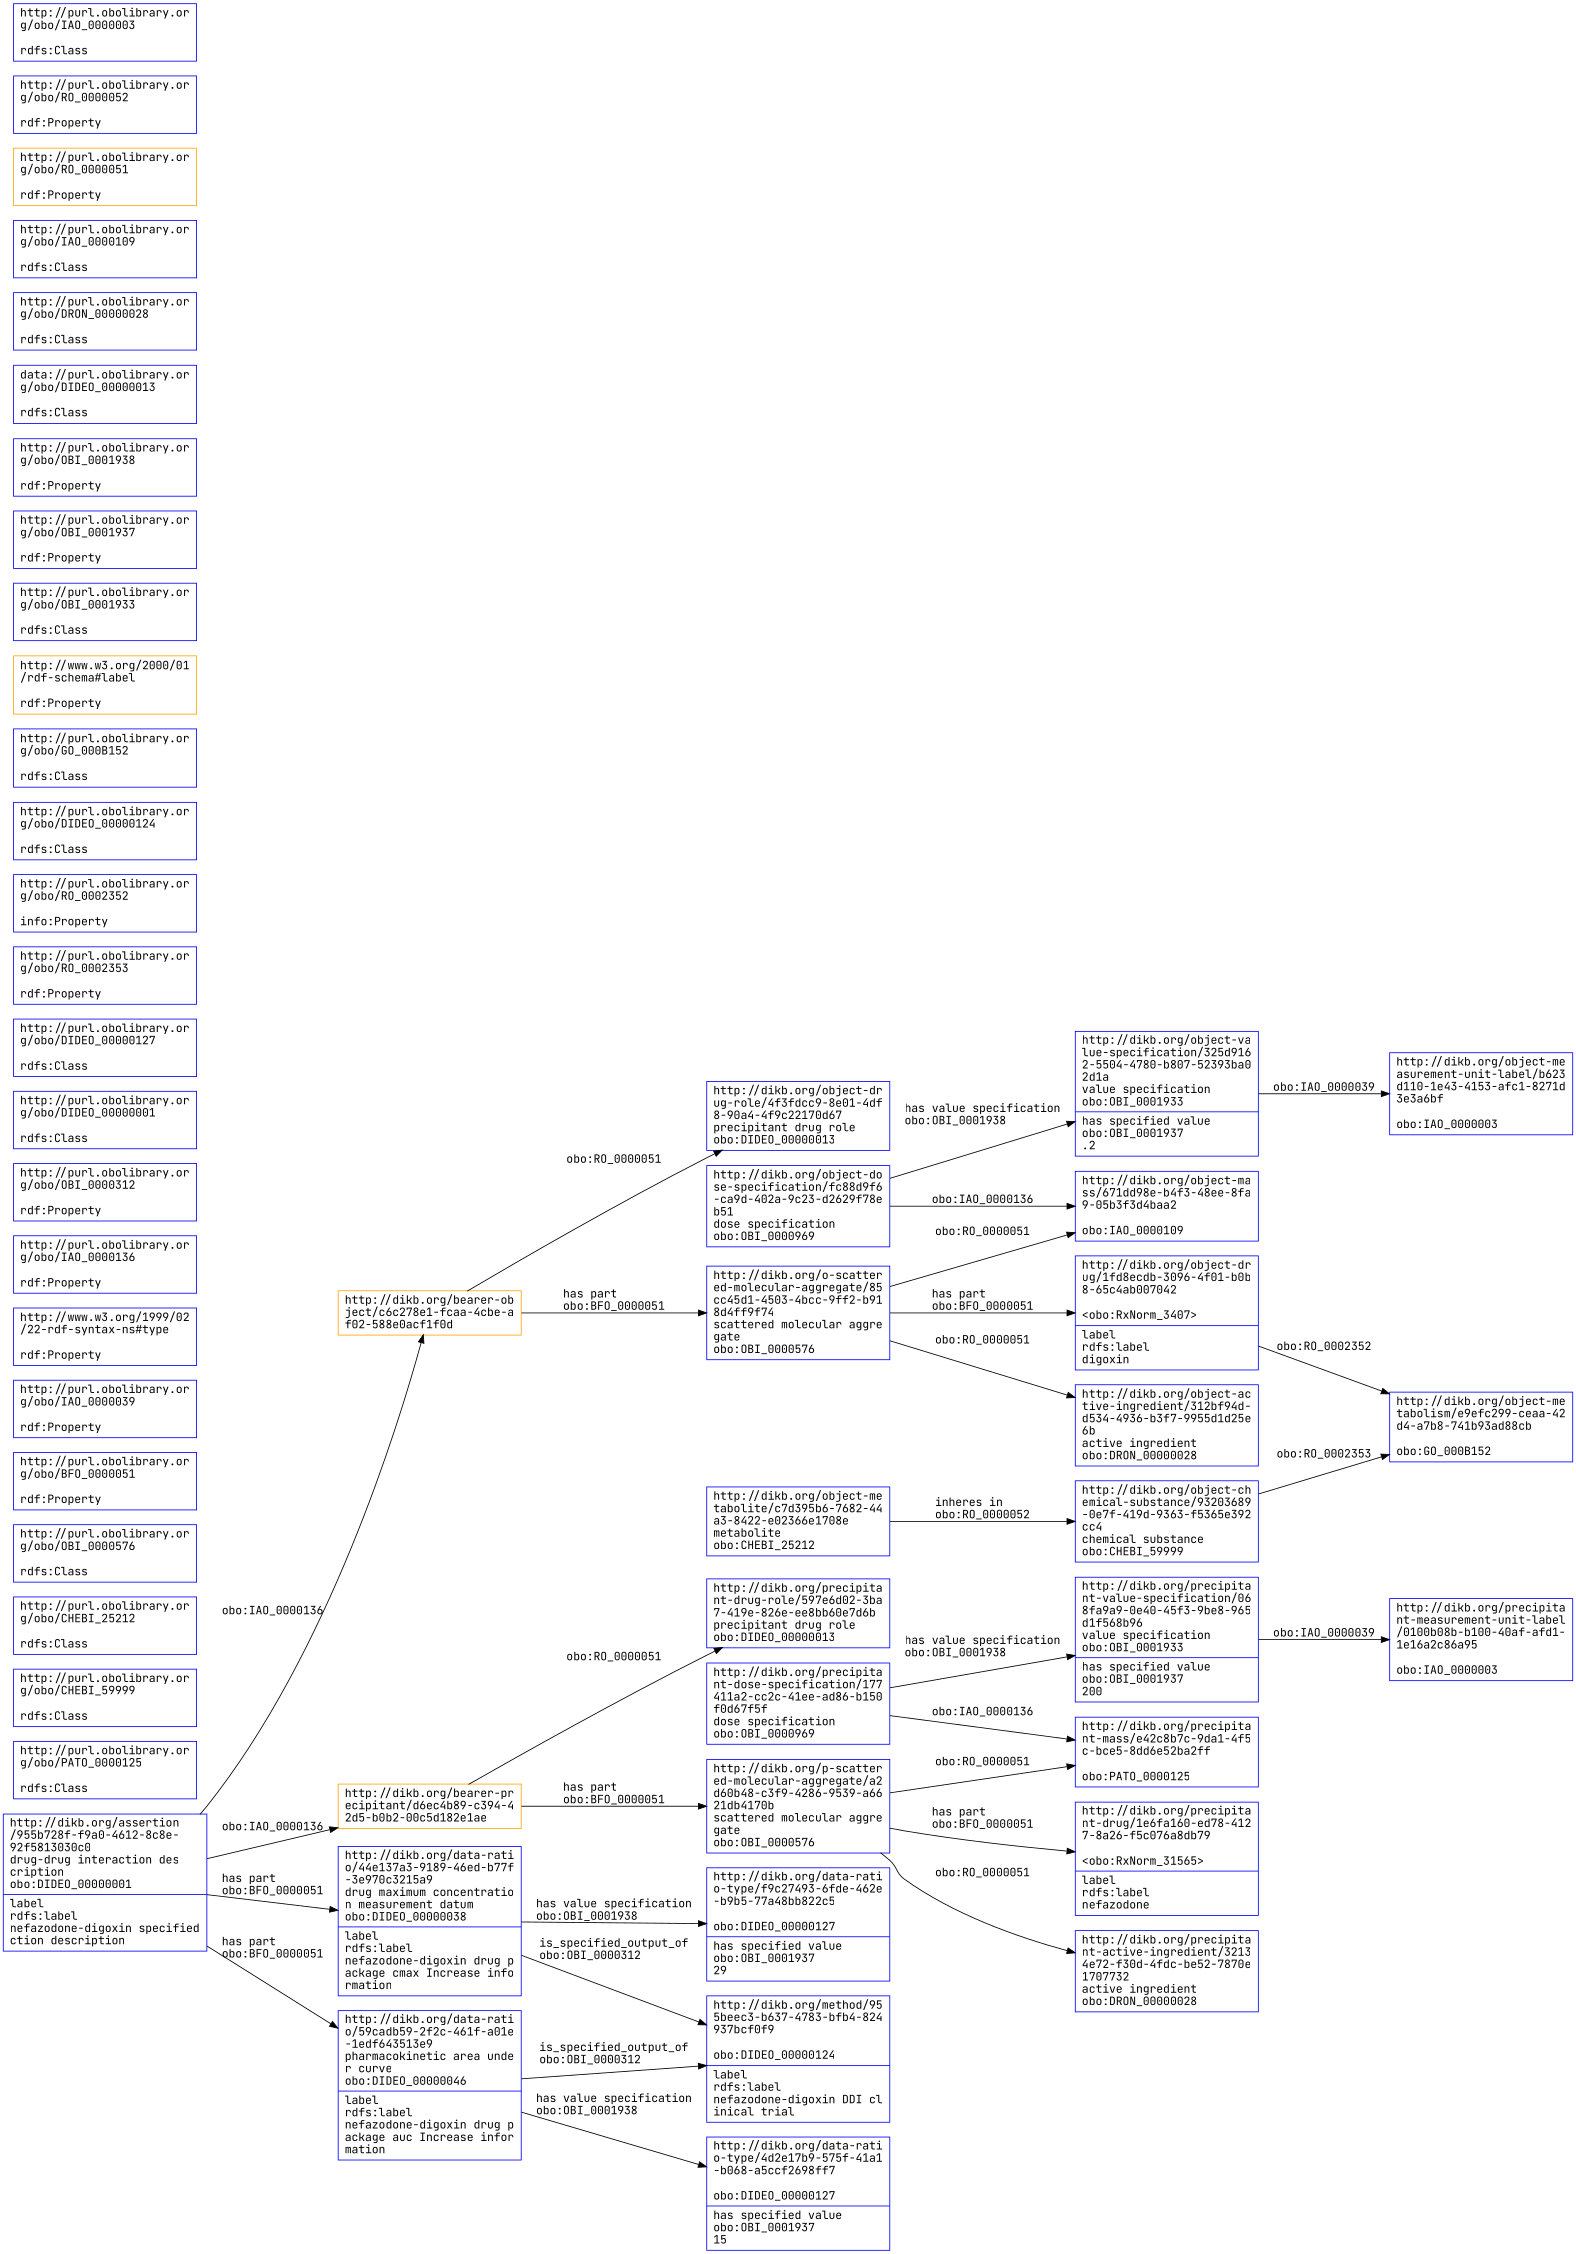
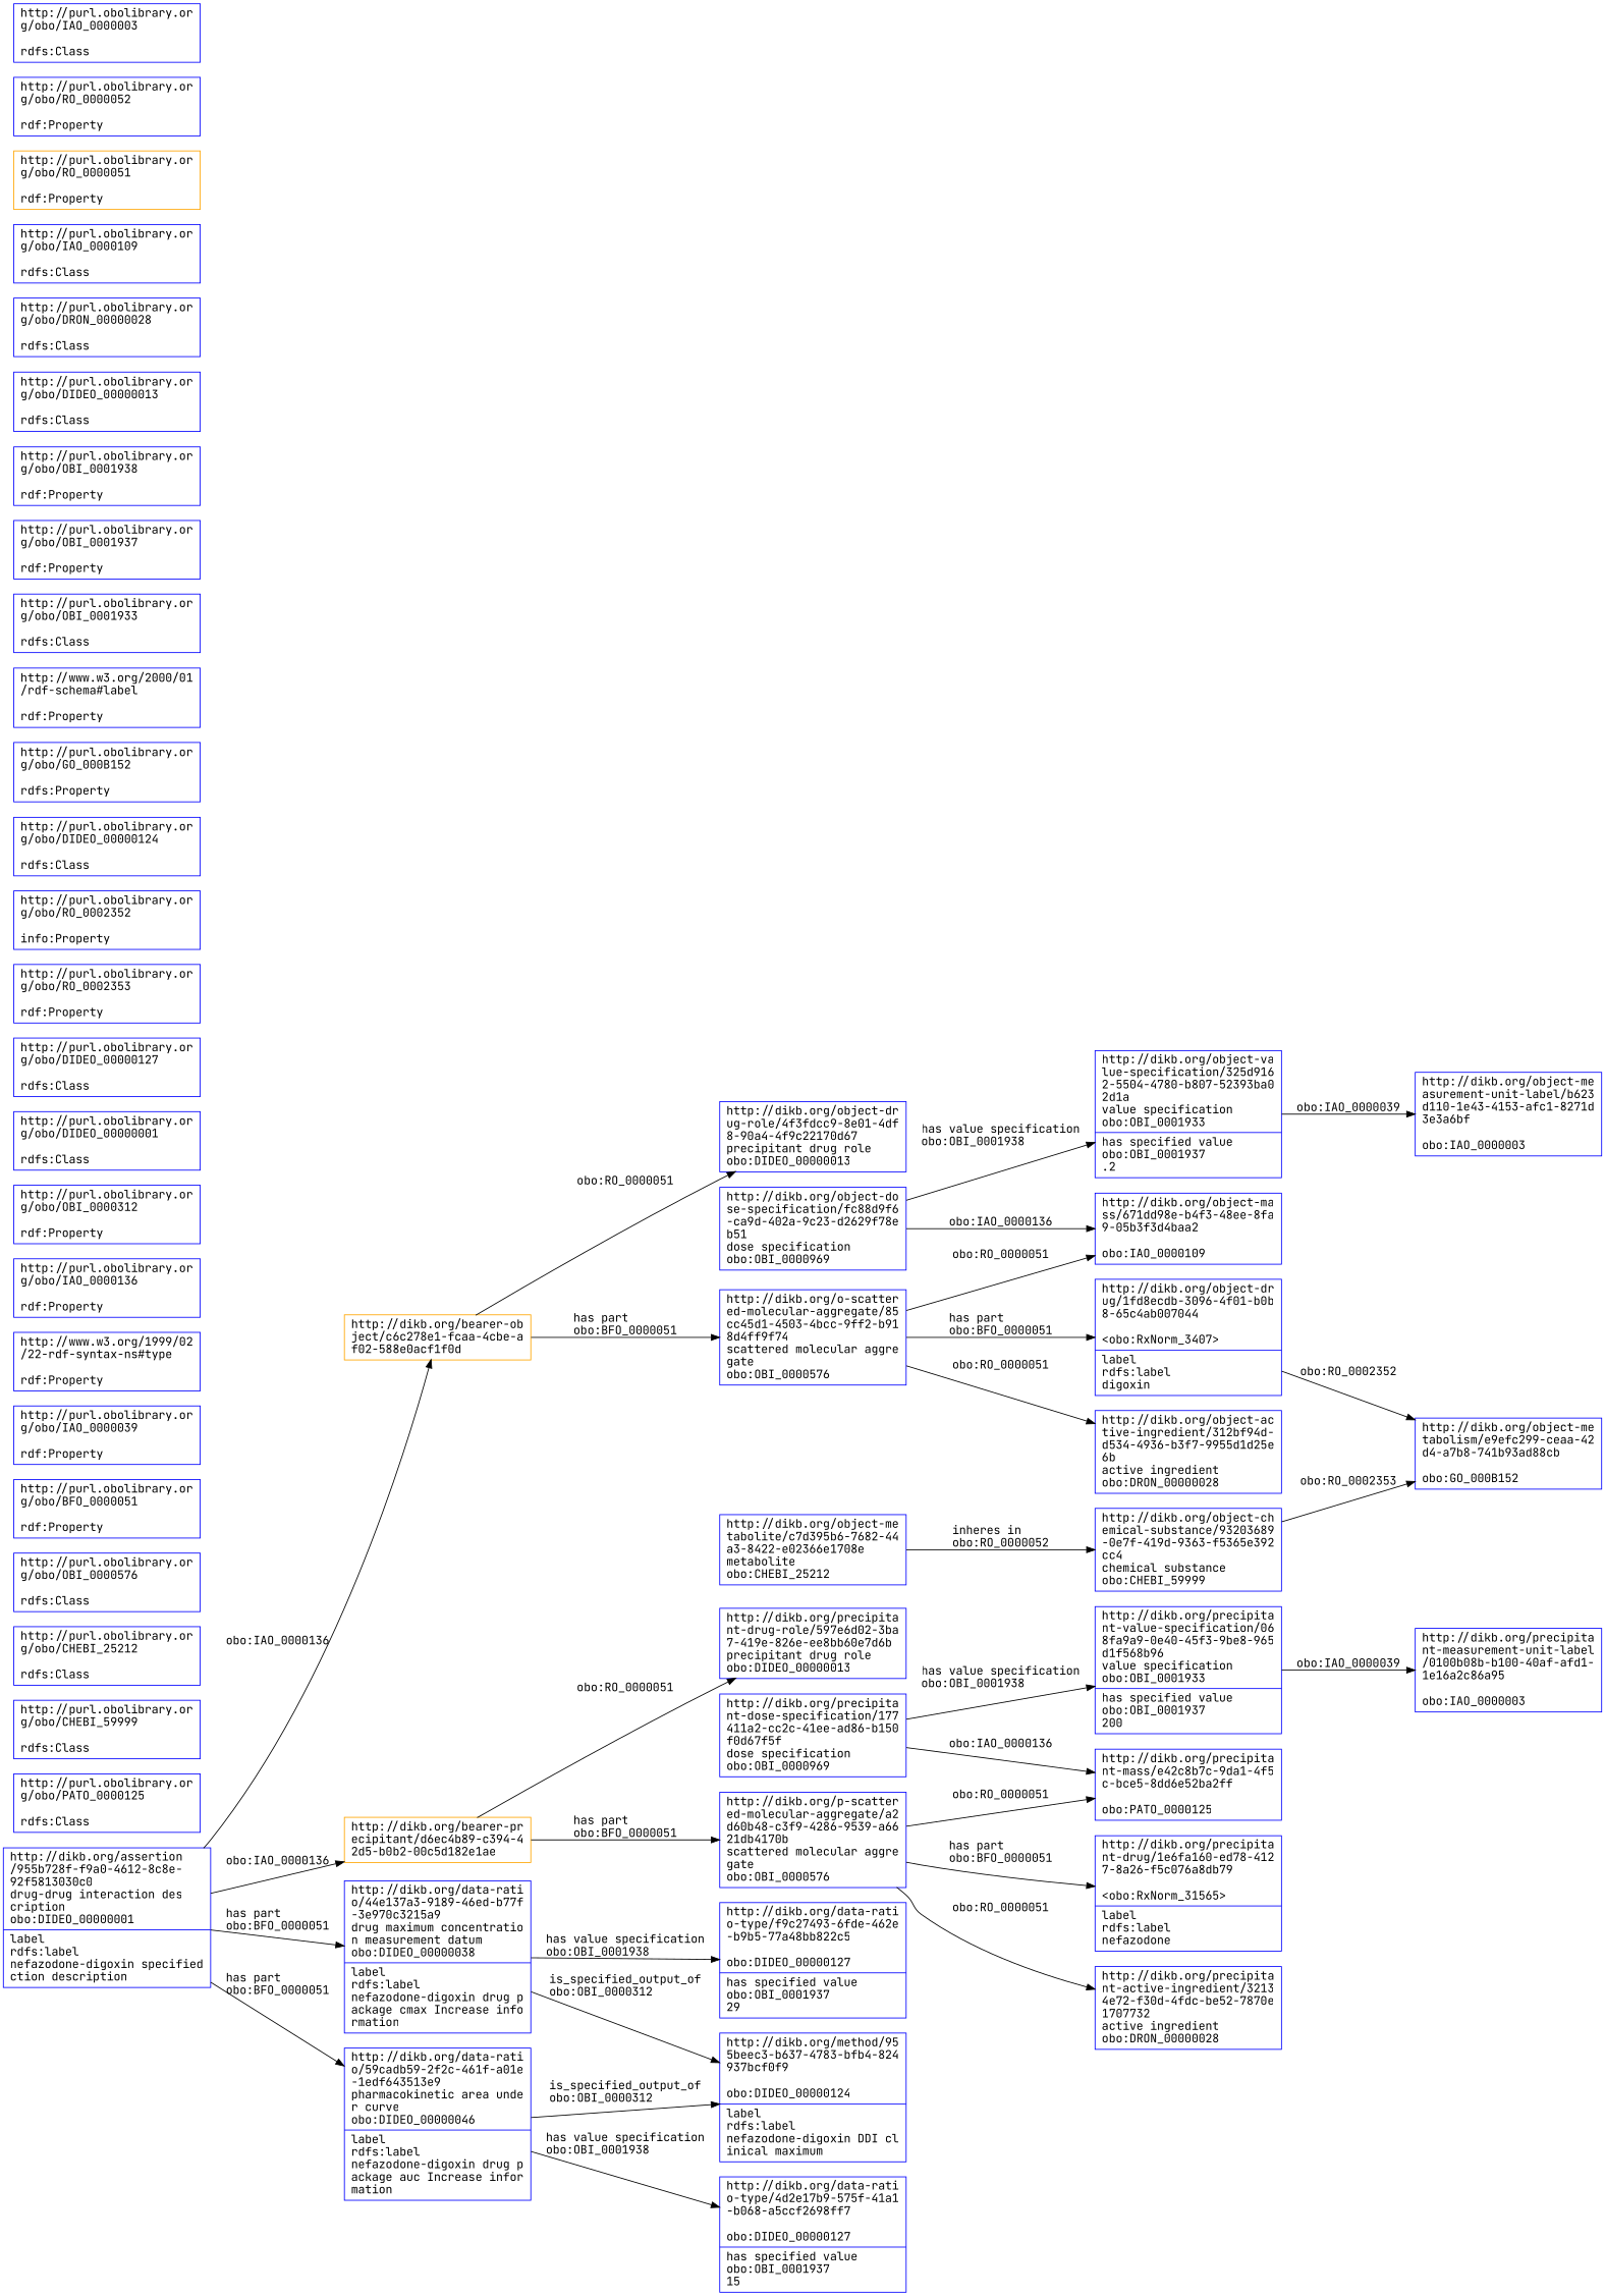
  digraph {
    fontname="JetBrains Mono"
    rankdir=LR
    node [color=blue fontname="JetBrains Mono" shape=record]
    edge [fontname="JetBrains Mono"]
    n1 [color=orange label="http://dikb.org/bearer-ob\lject/c6c278e1-fcaa-4cbe-a\lf02-588e0acf1f0d\l"]
    n2 [label="http://dikb.org/object-dr\lug-role/4f3fdcc9-8e01-4df\l8-90a4-4f9c22170d67\lprecipitant drug role\lobo:DIDEO_00000013\l"]
    n3 [label="http://dikb.org/o-scatter\led-molecular-aggregate/85\lcc45d1-4503-4bcc-9ff2-b91\l8d4ff9f74\lscattered molecular aggre\lgate\lobo:OBI_0000576\l"]
    n4 [label="http://dikb.org/object-ma\lss/671dd98e-b4f3-48ee-8fa\l9-05b3f3d4baa2\l\lobo:IAO_0000109\l"]
-   n5 [label="http://dikb.org/object-dr\lug/1fd8ecdb-3096-4f01-b0b\l8-65c4ab007042\l\l\<obo:RxNorm_3407\>\l|label\lrdfs:label\ldigoxin\l"]
+   n5 [label="http://dikb.org/object-dr\lug/1fd8ecdb-3096-4f01-b0b\l8-65c4ab007044\l\l\<obo:RxNorm_3407\>\l|label\lrdfs:label\ldigoxin\l"]
    n6 [label="http://dikb.org/object-ac\ltive-ingredient/312bf94d-\ld534-4936-b3f7-9955d1d25e\l6b\lactive ingredient\lobo:DRON_00000028\l"]
    n7 [label="http://dikb.org/object-me\ltabolism/e9efc299-ceaa-42\ld4-a7b8-741b93ad88cb\l\lobo:GO_000B152\l"]
    n8 [label="http://dikb.org/precipita\lnt-measurement-unit-label\l/0100b08b-b100-40af-afd1-\l1e16a2c86a95\l\lobo:IAO_0000003\l"]
    n9 [label="http://purl.obolibrary.or\lg/obo/PATO_0000125\l\lrdfs:Class\l"]
    n10 [label="http://purl.obolibrary.or\lg/obo/CHEBI_59999\l\lrdfs:Class\l"]
    n11 [label="http://purl.obolibrary.or\lg/obo/CHEBI_25212\l\lrdfs:Class\l"]
    n12 [label="http://purl.obolibrary.or\lg/obo/OBI_0000576\l\lrdfs:Class\l"]
    n13 [label="http://dikb.org/object-me\ltabolite/c7d395b6-7682-44\la3-8422-e02366e1708e\lmetabolite\lobo:CHEBI_25212\l"]
    n14 [label="http://dikb.org/object-ch\lemical-substance/93203689\l-0e7f-419d-9363-f5365e392\lcc4\lchemical substance\lobo:CHEBI_59999\l"]
    n15 [label="http://dikb.org/precipita\lnt-dose-specification/177\l411a2-cc2c-41ee-ad86-b150\lf0d67f5f\ldose specification\lobo:OBI_0000969\l"]
    n16 [label="http://dikb.org/precipita\lnt-mass/e42c8b7c-9da1-4f5\lc-bce5-8dd6e52ba2ff\l\lobo:PATO_0000125\l"]
    n17 [label="http://dikb.org/precipita\lnt-value-specification/06\l8fa9a9-0e40-45f3-9be8-965\ld1f568b96\lvalue specification\lobo:OBI_0001933\l|has specified value\lobo:OBI_0001937\l200\l"]
    n18 [label="http://dikb.org/object-va\llue-specification/325d916\l2-5504-4780-b807-52393ba0\l2d1a\lvalue specification\lobo:OBI_0001933\l|has specified value\lobo:OBI_0001937\l.2\l"]
    n19 [label="http://dikb.org/object-me\lasurement-unit-label/b623\ld110-1e43-4153-afc1-8271d\l3e3a6bf\l\lobo:IAO_0000003\l"]
    n20 [label="http://dikb.org/precipita\lnt-drug/1e6fa160-ed78-412\l7-8a26-f5c076a8db79\l\l\<obo:RxNorm_31565\>\l|label\lrdfs:label\lnefazodone\l"]
    n21 [label="http://purl.obolibrary.or\lg/obo/BFO_0000051\l\lrdf:Property\l"]
    n22 [label="http://purl.obolibrary.or\lg/obo/IAO_0000039\l\lrdf:Property\l"]
    n23 [label="http://www.w3.org/1999/02\l/22-rdf-syntax-ns#type\l\lrdf:Property\l"]
    n24 [label="http://dikb.org/precipita\lnt-drug-role/597e6d02-3ba\l7-419e-826e-ee8bb60e7d6b\lprecipitant drug role\lobo:DIDEO_00000013\l"]
    n25 [color=orange label="http://dikb.org/bearer-pr\lecipitant/d6ec4b89-c394-4\l2d5-b0b2-00c5d182e1ae\l"]
    n26 [label="http://dikb.org/p-scatter\led-molecular-aggregate/a2\ld60b48-c3f9-4286-9539-a66\l21db4170b\lscattered molecular aggre\lgate\lobo:OBI_0000576\l"]
    n27 [label="http://dikb.org/precipita\lnt-active-ingredient/3213\l4e72-f30d-4fdc-be52-7870e\l1707732\lactive ingredient\lobo:DRON_00000028\l"]
    n28 [label="http://purl.obolibrary.or\lg/obo/IAO_0000136\l\lrdf:Property\l"]
    n29 [label="http://purl.obolibrary.or\lg/obo/OBI_0000312\l\lrdf:Property\l"]
    n30 [label="http://purl.obolibrary.or\lg/obo/DIDEO_00000001\l\lrdfs:Class\l"]
    n31 [label="http://purl.obolibrary.or\lg/obo/DIDEO_00000127\l\lrdfs:Class\l"]
    n32 [label="http://purl.obolibrary.or\lg/obo/RO_0002353\l\lrdf:Property\l"]
    n33 [label="http://purl.obolibrary.or\lg/obo/RO_0002352\l\linfo:Property\l"]
    n34 [label="http://purl.obolibrary.or\lg/obo/DIDEO_00000124\l\lrdfs:Class\l"]
-   n35 [label="http://dikb.org/method/95\l5beec3-b637-4783-bfb4-824\l937bcf0f9\l\lobo:DIDEO_00000124\l|label\lrdfs:label\lnefazodone-digoxin DDI cl\linical trial\l"]
+   n35 [label="http://dikb.org/method/95\l5beec3-b637-4783-bfb4-824\l937bcf0f9\l\lobo:DIDEO_00000124\l|label\lrdfs:label\lnefazodone-digoxin DDI cl\linical maximum\l"]
    n36 [label="http://dikb.org/assertion\l/955b728f-f9a0-4612-8c8e-\l92f5813030c0\ldrug-drug interaction des\lcription\lobo:DIDEO_00000001\l|label\lrdfs:label\lnefazodone-digoxin specified\lction description\l"]
    n37 [label="http://dikb.org/data-rati\lo/44e137a3-9189-46ed-b77f\l-3e970c3215a9\ldrug maximum concentratio\ln measurement datum\lobo:DIDEO_00000038\l|label\lrdfs:label\lnefazodone-digoxin drug p\lackage cmax Increase info\lrmation\l"]
    n38 [label="http://dikb.org/data-rati\lo/59cadb59-2f2c-461f-a01e\l-1edf643513e9\lpharmacokinetic area unde\lr curve\lobo:DIDEO_00000046\l|label\lrdfs:label\lnefazodone-digoxin drug p\lackage auc Increase infor\lmation\l"]
    n39 [label="http://dikb.org/data-rati\lo-type/f9c27493-6fde-462e\l-b9b5-77a48bb822c5\l\lobo:DIDEO_00000127\l|has specified value\lobo:OBI_0001937\l29\l"]
    n40 [label="http://dikb.org/data-rati\lo-type/4d2e17b9-575f-41a1\l-b068-a5ccf2698ff7\l\lobo:DIDEO_00000127\l|has specified value\lobo:OBI_0001937\l15\l"]
-   n41 [label="http://purl.obolibrary.or\lg/obo/GO_000B152\l\lrdfs:Class\l"]
+   n41 [label="http://purl.obolibrary.or\lg/obo/GO_000B152\l\lrdfs:Property\l"]
    n42 [label="http://dikb.org/object-do\lse-specification/fc88d9f6\l-ca9d-402a-9c23-d2629f78e\lb51\ldose specification\lobo:OBI_0000969\l"]
-   n43 [color=orange label="http://www.w3.org/2000/01\l/rdf-schema#label\l\lrdf:Property\l"]
+   n43 [label="http://www.w3.org/2000/01\l/rdf-schema#label\l\lrdf:Property\l"]
    n44 [label="http://purl.obolibrary.or\lg/obo/OBI_0001933\l\lrdfs:Class\l"]
    n45 [label="http://purl.obolibrary.or\lg/obo/OBI_0001937\l\lrdf:Property\l"]
    n46 [label="http://purl.obolibrary.or\lg/obo/OBI_0001938\l\lrdf:Property\l"]
-   n47 [label="data://purl.obolibrary.or\lg/obo/DIDEO_00000013\l\lrdfs:Class\l"]
+   n47 [label="http://purl.obolibrary.or\lg/obo/DIDEO_00000013\l\lrdfs:Class\l"]
    n48 [label="http://purl.obolibrary.or\lg/obo/DRON_00000028\l\lrdfs:Class\l"]
    n49 [label="http://purl.obolibrary.or\lg/obo/IAO_0000109\l\lrdfs:Class\l"]
    n50 [color=orange label="http://purl.obolibrary.or\lg/obo/RO_0000051\l\lrdf:Property\l"]
    n51 [label="http://purl.obolibrary.or\lg/obo/RO_0000052\l\lrdf:Property\l"]
    n52 [label="http://purl.obolibrary.or\lg/obo/IAO_0000003\l\lrdfs:Class\l"]
    n1 -> n2 [label="\lobo:RO_0000051\l"]
    n1 -> n3 [label="has part\lobo:BFO_0000051\l"]
    n3 -> n4 [label="\lobo:RO_0000051\l"]
    n3 -> n5 [label="has part\lobo:BFO_0000051\l"]
    n3 -> n6 [label="\lobo:RO_0000051\l"]
    n5 -> n7 [label="\lobo:RO_0002352\l"]
    n13 -> n14 [label="inheres in\lobo:RO_0000052\l"]
    n14 -> n7 [label="\lobo:RO_0002353\l"]
    n15 -> n16 [label="\lobo:IAO_0000136\l"]
    n15 -> n17 [label="has value specification\lobo:OBI_0001938\l"]
    n17 -> n8 [label="\lobo:IAO_0000039\l"]
    n18 -> n19 [label="\lobo:IAO_0000039\l"]
    n25 -> n24 [label="\lobo:RO_0000051\l"]
    n25 -> n26 [label="has part\lobo:BFO_0000051\l"]
    n26 -> n16 [label="\lobo:RO_0000051\l"]
    n26 -> n20 [label="has part\lobo:BFO_0000051\l"]
    n26 -> n27 [label="\lobo:RO_0000051\l"]
    n36 -> n1 [label="\lobo:IAO_0000136\l"]
    n36 -> n25 [label="\lobo:IAO_0000136\l"]
    n36 -> n37 [label="has part\lobo:BFO_0000051\l"]
    n36 -> n38 [label="has part\lobo:BFO_0000051\l"]
    n37 -> n35 [label="is_specified_output_of\lobo:OBI_0000312\l"]
    n37 -> n39 [label="has value specification\lobo:OBI_0001938\l"]
    n38 -> n35 [label="is_specified_output_of\lobo:OBI_0000312\l"]
    n38 -> n40 [label="has value specification\lobo:OBI_0001938\l"]
    n42 -> n4 [label="\lobo:IAO_0000136\l"]
    n42 -> n18 [label="has value specification\lobo:OBI_0001938\l"]
  }
